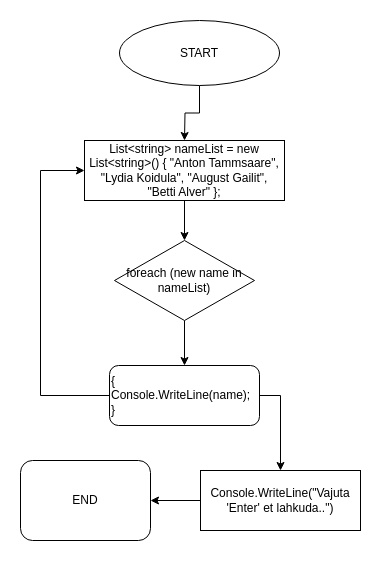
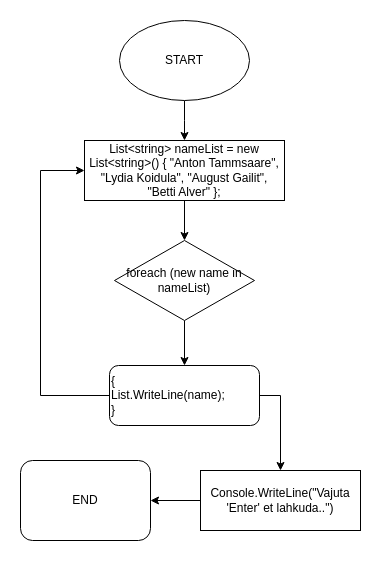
  <mxCell id="0" />
  <mxCell id="1" parent="0" />
  <mxCell id="2" style="edgeStyle=orthogonalEdgeStyle;rounded=0;orthogonalLoop=1;jettySize=auto;html=1;entryX=0.5;entryY=0;entryDx=0;entryDy=0;" edge="1" parent="1" source="3"><mxGeometry relative="1" as="geometry"><mxPoint x="184" y="140" as="targetPoint" /></mxGeometry></mxCell>
- <mxCell id="3" value="START" style="ellipse;whiteSpace=wrap;html=1;" vertex="1" parent="1"><mxGeometry x="119" y="20" width="160" height="65" as="geometry" /></mxCell>
+ <mxCell id="3" value="START" style="ellipse;whiteSpace=wrap;html=1;" vertex="1" parent="1"><mxGeometry x="119" y="20" width="130" height="80" as="geometry" /></mxCell>
  <mxCell id="4" value="END" style="whiteSpace=wrap;html=1;rounded=1;" vertex="1" parent="1"><mxGeometry x="20" y="460" width="130" height="80" as="geometry" /></mxCell>
  <mxCell id="5" style="edgeStyle=orthogonalEdgeStyle;rounded=0;orthogonalLoop=1;jettySize=auto;html=1;entryX=0.5;entryY=0;entryDx=0;entryDy=0;" edge="1" parent="1" source="6" target="11"><mxGeometry relative="1" as="geometry" /></mxCell>
  <mxCell id="6" value="List&amp;lt;string&amp;gt; nameList = new List&amp;lt;string&amp;gt;() { &quot;Anton Tammsaare&quot;, &quot;Lydia Koidula&quot;, &quot;August Gailit&quot;, &quot;Betti Alver&quot; };" style="whiteSpace=wrap;html=1;" vertex="1" parent="1"><mxGeometry x="84" y="140" width="200" height="60" as="geometry" /></mxCell>
  <mxCell id="7" style="edgeStyle=orthogonalEdgeStyle;rounded=0;orthogonalLoop=1;jettySize=auto;html=1;entryX=0;entryY=0.5;entryDx=0;entryDy=0;" edge="1" parent="1" source="9" target="6"><mxGeometry relative="1" as="geometry"><Array as="points"><mxPoint x="40" y="395" /><mxPoint x="40" y="170" /></Array></mxGeometry></mxCell>
  <mxCell id="8" style="edgeStyle=orthogonalEdgeStyle;rounded=0;orthogonalLoop=1;jettySize=auto;html=1;entryX=0.5;entryY=0;entryDx=0;entryDy=0;exitX=1;exitY=0.5;exitDx=0;exitDy=0;" edge="1" parent="1" source="9" target="13"><mxGeometry relative="1" as="geometry" /></mxCell>
- <mxCell id="9" value="&lt;div&gt;{&lt;br&gt;&lt;/div&gt;&lt;div&gt;Console.WriteLine(name);&lt;/div&gt;&lt;div&gt;}&lt;br&gt;&lt;/div&gt;" style="rounded=1;whiteSpace=wrap;html=1;align=left;" vertex="1" parent="1"><mxGeometry x="109" y="365" width="150" height="60" as="geometry" /></mxCell>
+ <mxCell id="9" value="&lt;div&gt;{&lt;br&gt;&lt;/div&gt;&lt;div&gt;List.WriteLine(name);&lt;/div&gt;&lt;div&gt;}&lt;br&gt;&lt;/div&gt;" style="rounded=1;whiteSpace=wrap;html=1;align=left;" vertex="1" parent="1"><mxGeometry x="109" y="365" width="150" height="60" as="geometry" /></mxCell>
  <mxCell id="10" style="edgeStyle=orthogonalEdgeStyle;rounded=0;orthogonalLoop=1;jettySize=auto;html=1;entryX=0.5;entryY=0;entryDx=0;entryDy=0;" edge="1" parent="1" source="11" target="9"><mxGeometry relative="1" as="geometry" /></mxCell>
  <mxCell id="11" value="foreach (new name in nameList)" style="rhombus;whiteSpace=wrap;html=1;" vertex="1" parent="1"><mxGeometry x="114" y="240" width="140" height="80" as="geometry" /></mxCell>
  <mxCell id="12" style="edgeStyle=orthogonalEdgeStyle;rounded=0;orthogonalLoop=1;jettySize=auto;html=1;entryX=1;entryY=0.5;entryDx=0;entryDy=0;" edge="1" parent="1" source="13" target="4"><mxGeometry relative="1" as="geometry" /></mxCell>
  <mxCell id="13" value="Console.WriteLine(&quot;Vajuta 'Enter' et lahkuda..&quot;)" style="whiteSpace=wrap;html=1;" vertex="1" parent="1"><mxGeometry x="200" y="470" width="160" height="60" as="geometry" /></mxCell>
